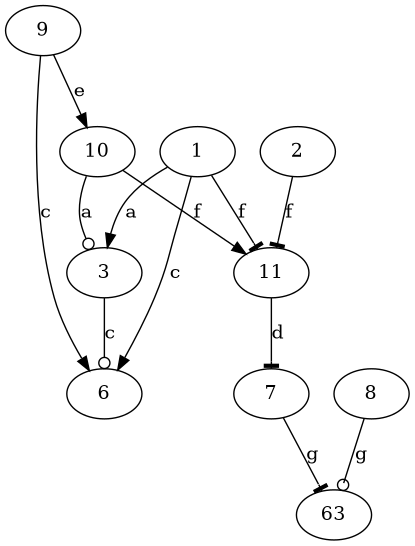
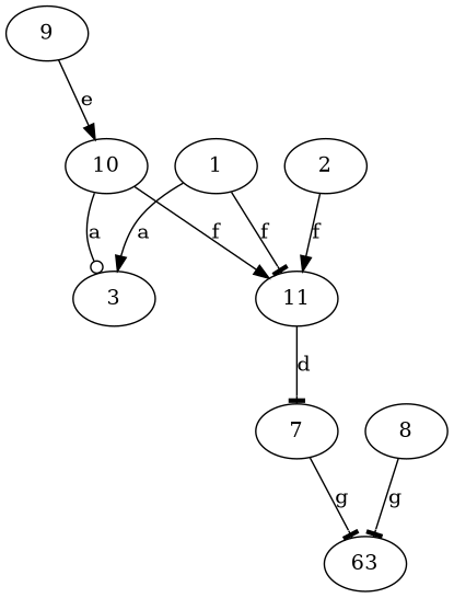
  strict digraph {
    edge [arrowhead=normal]
    1
    3
-   6
    11
    7
    2
    9
    10
    n9 [label=8]
    n10 [label=63]
    1 -> 3 [label=a]
-   1 -> 6 [label=c]
    1 -> 11 [arrowhead=tee label=f]
-   3 -> 6 [arrowhead=odot label=c]
    11 -> 7 [arrowhead=tee label=d]
    7 -> n10 [arrowhead=tee label=g]
-   2 -> 11 [arrowhead=tee label=f]
-   9 -> 6 [label=c]
+   2 -> 11 [label=f]
    9 -> 10 [label=e]
    10 -> 3 [arrowhead=odot label=a]
    10 -> 11 [label=f]
-   n9 -> n10 [arrowhead=odot label=g]
+   n9 -> n10 [arrowhead=tee label=g]
  }
